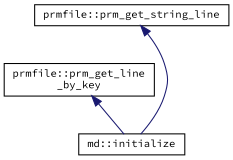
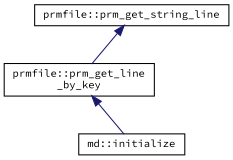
  digraph {
    fontname="Source Code Pro"
    rankdir=TB
    node [color=black fillcolor=white fontname="Source Code Pro" fontsize=10 shape=record style=filled]
    edge [color=midnightblue dir=back fontname="Source Code Pro" fontsize=10 labelfontname=Helvetica labelfontsize=10 style=solid]
    n1 [height=0.2 label="prmfile::prm_get_string_line" width=0.4]
    n2 [height=0.2 label="prmfile::prm_get_line\l_by_key" width=0.4]
    n3 [height=0.2 label="md::initialize" width=0.4]
-   n1 -> n3
+   n1 -> n2
    n2 -> n3
  }
